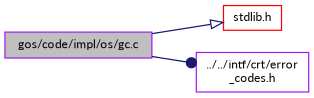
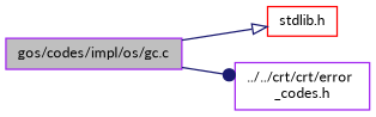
  digraph {
    fontname=Lato
    rankdir=LR
    node [color=purple fillcolor=white fontname=Lato fontsize=10 shape=record style=filled]
    edge [color=midnightblue fontname=Lato fontsize=10 labelfontname=Helvetica labelfontsize=10 style=solid]
-   n1 [fillcolor=grey75 fontcolor=black height=0.2 label="gos/code/impl/os/gc.c" width=0.4]
+   n1 [fillcolor=grey75 fontcolor=black height=0.2 label="gos/codes/impl/os/gc.c" width=0.4]
    n2 [color=red height=0.2 label="stdlib.h" width=0.4]
-   n3 [height=0.2 label="../../intf/crt/error\l_codes.h" width=0.4]
+   n3 [height=0.2 label="../../crt/crt/error\l_codes.h" width=0.4]
    n1 -> n2 [arrowhead=onormal]
    n1 -> n3 [arrowhead=dot]
  }
